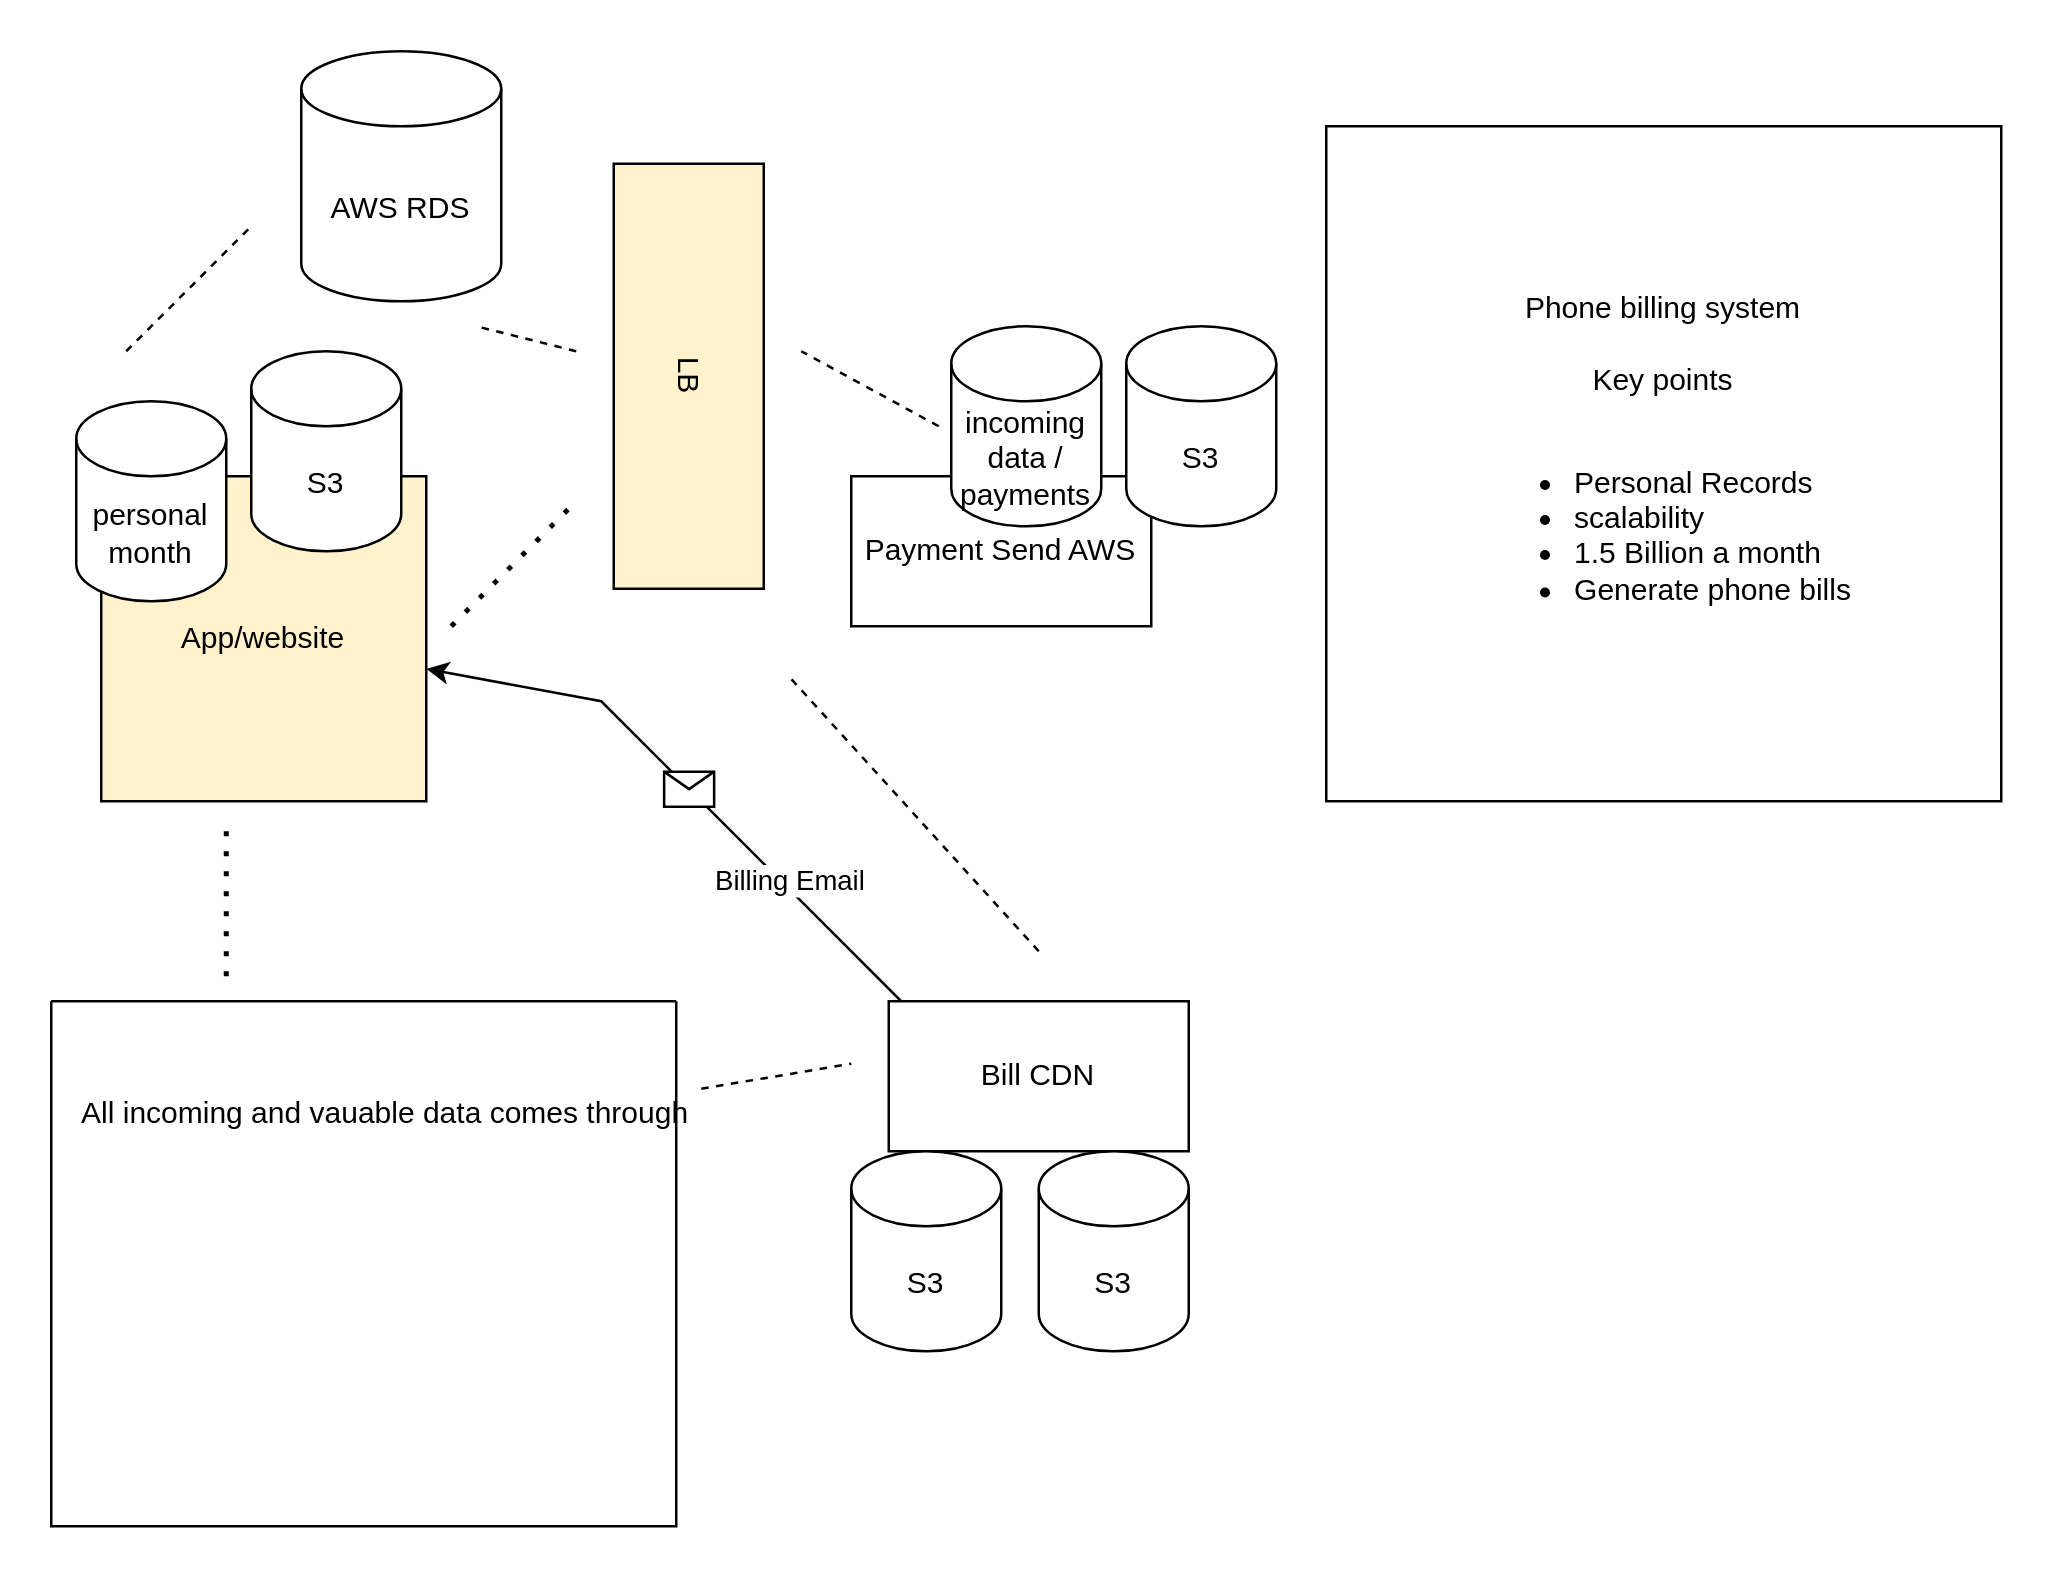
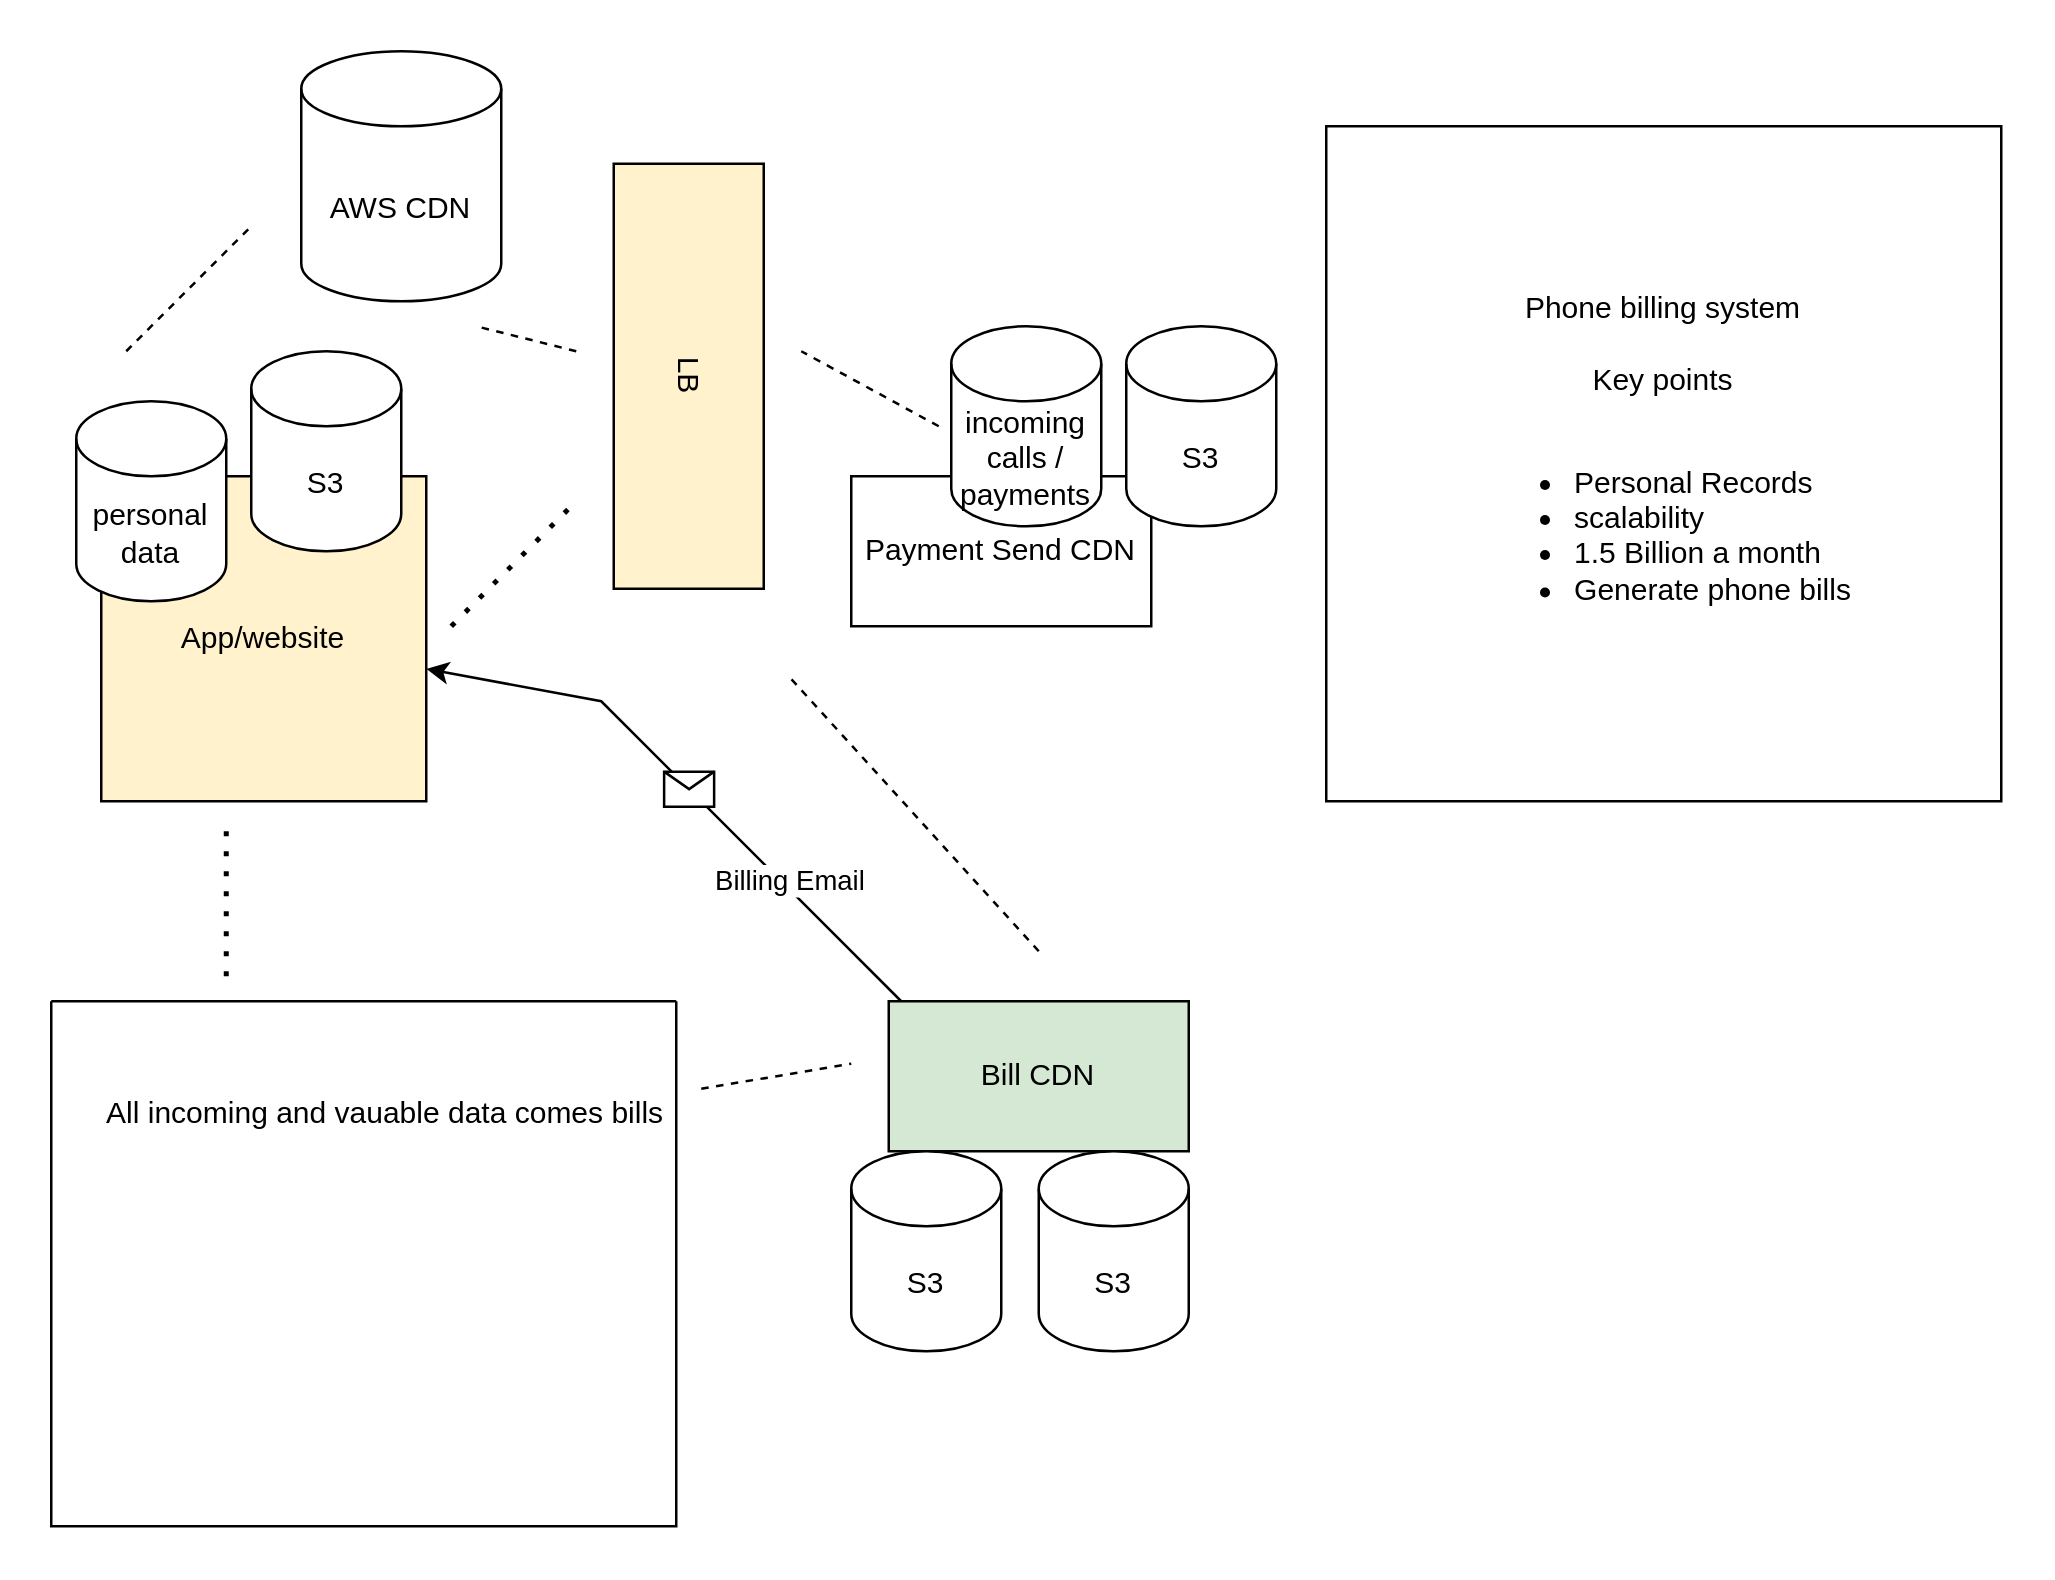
  <mxCell id="0" />
  <mxCell id="1" parent="0" />
  <mxCell id="2" value="App/website" style="whiteSpace=wrap;html=1;aspect=fixed;fillColor=#fff2cc;" vertex="1" parent="1"><mxGeometry x="40" y="190" width="130" height="130" as="geometry" /></mxCell>
- <mxCell id="3" value="personal month" style="shape=cylinder3;whiteSpace=wrap;html=1;boundedLbl=1;backgroundOutline=1;size=15;" vertex="1" parent="1"><mxGeometry x="30" y="160" width="60" height="80" as="geometry" /></mxCell>
+ <mxCell id="3" value="personal data" style="shape=cylinder3;whiteSpace=wrap;html=1;boundedLbl=1;backgroundOutline=1;size=15;" vertex="1" parent="1"><mxGeometry x="30" y="160" width="60" height="80" as="geometry" /></mxCell>
  <mxCell id="4" value="LB" style="rounded=0;whiteSpace=wrap;html=1;rotation=90;fillColor=#fff2cc;" vertex="1" parent="1"><mxGeometry x="190" y="120" width="170" height="60" as="geometry" /></mxCell>
  <mxCell id="5" value="" style="swimlane;startSize=0;" vertex="1" parent="1"><mxGeometry x="20" y="400" width="250" height="210" as="geometry" /></mxCell>
- <mxCell id="6" value="All incoming and vauable data comes through&amp;nbsp;" style="text;html=1;align=center;verticalAlign=middle;resizable=0;points=[];autosize=1;strokeColor=none;fillColor=none;" vertex="1" parent="5"><mxGeometry y="30" width="270" height="30" as="geometry" /></mxCell>
+ <mxCell id="6" value="All incoming and vauable data comes bills&amp;nbsp;" style="text;html=1;align=center;verticalAlign=middle;resizable=0;points=[];autosize=1;strokeColor=none;fillColor=none;" vertex="1" parent="5"><mxGeometry y="30" width="270" height="30" as="geometry" /></mxCell>
  <mxCell id="7" value="Phone billing system&lt;br&gt;&lt;br&gt;Key points&lt;br&gt;&lt;br&gt;&lt;ul&gt;&lt;li style=&quot;text-align: left;&quot;&gt;Personal Records&lt;br&gt;&lt;/li&gt;&lt;li style=&quot;text-align: left;&quot;&gt;scalability&lt;/li&gt;&lt;li style=&quot;text-align: left;&quot;&gt;1.5 Billion a month&lt;/li&gt;&lt;li style=&quot;text-align: left;&quot;&gt;Generate phone bills&lt;/li&gt;&lt;/ul&gt;" style="whiteSpace=wrap;html=1;aspect=fixed;" vertex="1" parent="1"><mxGeometry x="530" y="50" width="270" height="270" as="geometry" /></mxCell>
- <mxCell id="8" value="Bill CDN" style="rounded=0;whiteSpace=wrap;html=1;" vertex="1" parent="1"><mxGeometry x="355" y="400" width="120" height="60" as="geometry" /></mxCell>
- <mxCell id="9" value="Payment Send AWS" style="rounded=0;whiteSpace=wrap;html=1;" vertex="1" parent="1"><mxGeometry x="340" y="190" width="120" height="60" as="geometry" /></mxCell>
+ <mxCell id="8" value="Bill CDN" style="rounded=0;whiteSpace=wrap;html=1;fillColor=#d5e8d4;" vertex="1" parent="1"><mxGeometry x="355" y="400" width="120" height="60" as="geometry" /></mxCell>
+ <mxCell id="9" value="Payment Send CDN" style="rounded=0;whiteSpace=wrap;html=1;" vertex="1" parent="1"><mxGeometry x="340" y="190" width="120" height="60" as="geometry" /></mxCell>
  <mxCell id="10" value="" style="endArrow=none;dashed=1;html=1;dashPattern=1 3;strokeWidth=2;rounded=0;" edge="1" parent="1"><mxGeometry width="50" height="50" relative="1" as="geometry"><mxPoint x="180" y="250" as="sourcePoint" /><mxPoint x="230" y="200" as="targetPoint" /></mxGeometry></mxCell>
  <mxCell id="11" value="" style="endArrow=classic;html=1;rounded=0;" edge="1" parent="1" target="2"><mxGeometry relative="1" as="geometry"><mxPoint x="360" y="400" as="sourcePoint" /><mxPoint x="460" y="400" as="targetPoint" /><Array as="points"><mxPoint x="240" y="280" /></Array></mxGeometry></mxCell>
  <mxCell id="12" value="" style="shape=message;html=1;outlineConnect=0;" vertex="1" parent="11"><mxGeometry width="20" height="14" relative="1" as="geometry"><mxPoint x="-10" y="-7" as="offset" /></mxGeometry></mxCell>
  <mxCell id="13" value="Billing Email&amp;nbsp;" style="edgeLabel;html=1;align=center;verticalAlign=middle;resizable=0;points=[];" vertex="1" connectable="0" parent="11"><mxGeometry x="-0.46" y="-3" relative="1" as="geometry"><mxPoint as="offset" /></mxGeometry></mxCell>
- <mxCell id="14" value="incoming data / payments" style="shape=cylinder3;whiteSpace=wrap;html=1;boundedLbl=1;backgroundOutline=1;size=15;" vertex="1" parent="1"><mxGeometry x="380" y="130" width="60" height="80" as="geometry" /></mxCell>
+ <mxCell id="14" value="incoming calls / payments" style="shape=cylinder3;whiteSpace=wrap;html=1;boundedLbl=1;backgroundOutline=1;size=15;" vertex="1" parent="1"><mxGeometry x="380" y="130" width="60" height="80" as="geometry" /></mxCell>
  <mxCell id="15" value="S3" style="shape=cylinder3;whiteSpace=wrap;html=1;boundedLbl=1;backgroundOutline=1;size=15;" vertex="1" parent="1"><mxGeometry x="100" y="140" width="60" height="80" as="geometry" /></mxCell>
  <mxCell id="16" value="S3" style="shape=cylinder3;whiteSpace=wrap;html=1;boundedLbl=1;backgroundOutline=1;size=15;" vertex="1" parent="1"><mxGeometry x="340" y="460" width="60" height="80" as="geometry" /></mxCell>
  <mxCell id="17" value="S3" style="shape=cylinder3;whiteSpace=wrap;html=1;boundedLbl=1;backgroundOutline=1;size=15;" vertex="1" parent="1"><mxGeometry x="450" y="130" width="60" height="80" as="geometry" /></mxCell>
  <mxCell id="18" value="" style="endArrow=none;dashed=1;html=1;dashPattern=1 3;strokeWidth=2;rounded=0;" edge="1" parent="1"><mxGeometry width="50" height="50" relative="1" as="geometry"><mxPoint x="90" y="390" as="sourcePoint" /><mxPoint x="90" y="330" as="targetPoint" /></mxGeometry></mxCell>
  <mxCell id="19" value="S3" style="shape=cylinder3;whiteSpace=wrap;html=1;boundedLbl=1;backgroundOutline=1;size=15;" vertex="1" parent="1"><mxGeometry x="415" y="460" width="60" height="80" as="geometry" /></mxCell>
  <mxCell id="20" value="" style="endArrow=none;dashed=1;html=1;rounded=0;" edge="1" parent="1"><mxGeometry width="50" height="50" relative="1" as="geometry"><mxPoint x="375" y="170" as="sourcePoint" /><mxPoint x="320" y="140" as="targetPoint" /></mxGeometry></mxCell>
  <mxCell id="21" value="" style="endArrow=none;dashed=1;html=1;rounded=0;" edge="1" parent="1"><mxGeometry width="50" height="50" relative="1" as="geometry"><mxPoint x="415" y="380" as="sourcePoint" /><mxPoint x="315" y="270" as="targetPoint" /></mxGeometry></mxCell>
  <mxCell id="22" value="" style="endArrow=none;dashed=1;html=1;rounded=0;" edge="1" parent="1"><mxGeometry width="50" height="50" relative="1" as="geometry"><mxPoint x="280" y="435" as="sourcePoint" /><mxPoint x="340" y="425" as="targetPoint" /></mxGeometry></mxCell>
- <mxCell id="23" value="AWS RDS" style="shape=cylinder3;whiteSpace=wrap;html=1;boundedLbl=1;backgroundOutline=1;size=15;" vertex="1" parent="1"><mxGeometry x="120" y="20" width="80" height="100" as="geometry" /></mxCell>
+ <mxCell id="23" value="AWS CDN" style="shape=cylinder3;whiteSpace=wrap;html=1;boundedLbl=1;backgroundOutline=1;size=15;" vertex="1" parent="1"><mxGeometry x="120" y="20" width="80" height="100" as="geometry" /></mxCell>
  <mxCell id="24" value="" style="endArrow=none;dashed=1;html=1;rounded=0;" edge="1" parent="1"><mxGeometry width="50" height="50" relative="1" as="geometry"><mxPoint x="50" y="140" as="sourcePoint" /><mxPoint x="100" y="90" as="targetPoint" /></mxGeometry></mxCell>
  <mxCell id="25" value="" style="endArrow=none;dashed=1;html=1;rounded=0;" edge="1" parent="1"><mxGeometry width="50" height="50" relative="1" as="geometry"><mxPoint x="230" y="140" as="sourcePoint" /><mxPoint x="190" y="130" as="targetPoint" /></mxGeometry></mxCell>
